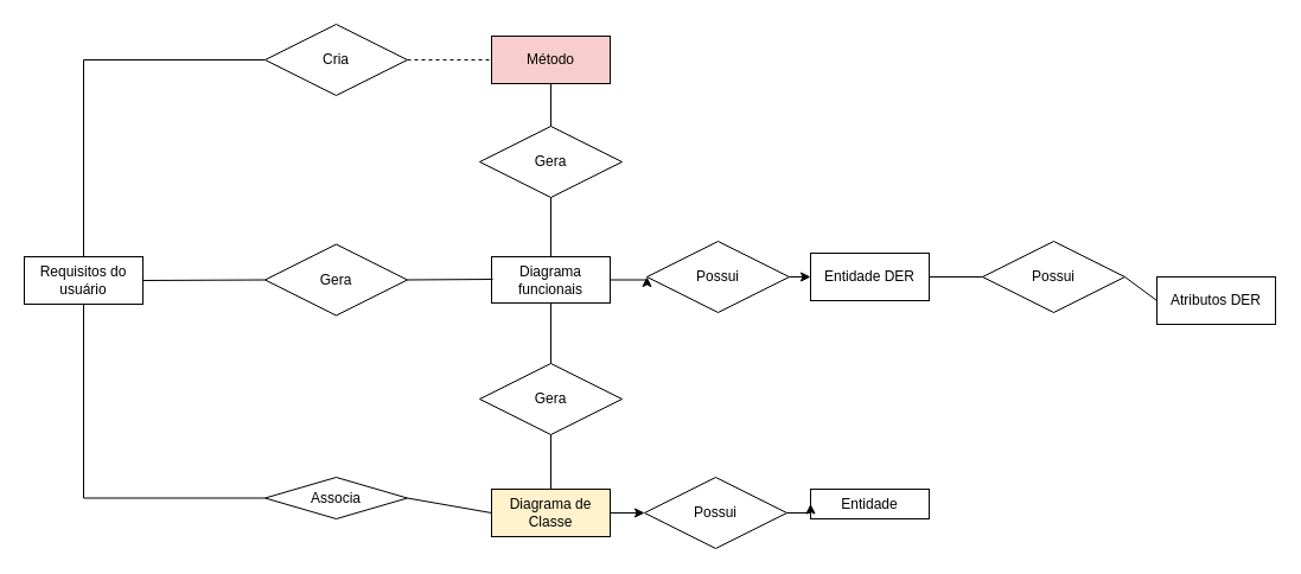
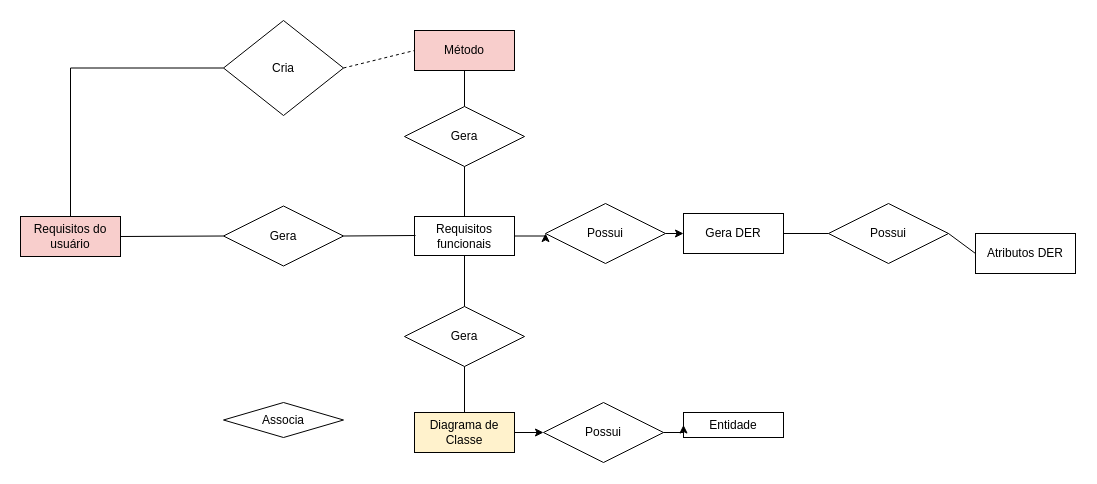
  <mxCell id="0" />
  <mxCell id="1" parent="0" />
  <mxCell id="2" value="Atributos DER" style="whiteSpace=wrap;html=1;align=center;" vertex="1" parent="1"><mxGeometry x="975" y="233" width="100" height="40" as="geometry" /></mxCell>
- <mxCell id="3" value="Entidade DER" style="whiteSpace=wrap;html=1;align=center;" vertex="1" parent="1"><mxGeometry x="683" y="213" width="100" height="40" as="geometry" /></mxCell>
- <mxCell id="4" value="Requisitos do usuário" style="whiteSpace=wrap;html=1;align=center;" vertex="1" parent="1"><mxGeometry x="20" y="216" width="100" height="40" as="geometry" /></mxCell>
+ <mxCell id="3" value="Gera DER" style="whiteSpace=wrap;html=1;align=center;" vertex="1" parent="1"><mxGeometry x="683" y="213" width="100" height="40" as="geometry" /></mxCell>
+ <mxCell id="4" value="Requisitos do usuário" style="whiteSpace=wrap;html=1;align=center;fillColor=#f8cecc;" vertex="1" parent="1"><mxGeometry x="20" y="216" width="100" height="40" as="geometry" /></mxCell>
  <mxCell id="5" style="edgeStyle=orthogonalEdgeStyle;rounded=0;orthogonalLoop=1;jettySize=auto;html=1;exitX=1;exitY=0.5;exitDx=0;exitDy=0;entryX=0;entryY=0.5;entryDx=0;entryDy=0;" edge="1" parent="1" source="6" target="19"><mxGeometry relative="1" as="geometry" /></mxCell>
- <mxCell id="6" value="Diagrama funcionais" style="whiteSpace=wrap;html=1;align=center;" vertex="1" parent="1"><mxGeometry x="414" y="216" width="100" height="39" as="geometry" /></mxCell>
+ <mxCell id="6" value="Requisitos funcionais" style="whiteSpace=wrap;html=1;align=center;" vertex="1" parent="1"><mxGeometry x="414" y="216" width="100" height="39" as="geometry" /></mxCell>
  <mxCell id="7" value="Método" style="whiteSpace=wrap;html=1;align=center;fillColor=#f8cecc;" vertex="1" parent="1"><mxGeometry x="414" y="30" width="100" height="40" as="geometry" /></mxCell>
  <mxCell id="8" value="Entidade" style="whiteSpace=wrap;html=1;align=center;" vertex="1" parent="1"><mxGeometry x="683" y="412" width="100" height="25" as="geometry" /></mxCell>
  <mxCell id="9" value="Gera" style="shape=rhombus;perimeter=rhombusPerimeter;whiteSpace=wrap;html=1;align=center;" vertex="1" parent="1"><mxGeometry x="223" y="205.5" width="120" height="60" as="geometry" /></mxCell>
  <mxCell id="10" value="" style="endArrow=none;html=1;rounded=0;exitX=1;exitY=0.5;exitDx=0;exitDy=0;entryX=0;entryY=0.5;entryDx=0;entryDy=0;" edge="1" parent="1" source="4" target="9"><mxGeometry relative="1" as="geometry"><mxPoint x="466" y="296" as="sourcePoint" /><mxPoint x="626" y="296" as="targetPoint" /></mxGeometry></mxCell>
  <mxCell id="11" value="" style="endArrow=none;html=1;rounded=0;exitX=1;exitY=0.5;exitDx=0;exitDy=0;" edge="1" parent="1" source="9"><mxGeometry relative="1" as="geometry"><mxPoint x="340" y="235.5" as="sourcePoint" /><mxPoint x="415" y="235" as="targetPoint" /></mxGeometry></mxCell>
  <mxCell id="12" value="Possui" style="shape=rhombus;perimeter=rhombusPerimeter;whiteSpace=wrap;html=1;align=center;" vertex="1" parent="1"><mxGeometry x="828" y="203" width="120" height="60" as="geometry" /></mxCell>
  <mxCell id="13" value="Gera" style="shape=rhombus;perimeter=rhombusPerimeter;whiteSpace=wrap;html=1;align=center;" vertex="1" parent="1"><mxGeometry x="404" y="306" width="120" height="60" as="geometry" /></mxCell>
  <mxCell id="14" value="" style="endArrow=none;html=1;rounded=0;entryX=0;entryY=0.5;entryDx=0;entryDy=0;exitX=1;exitY=0.5;exitDx=0;exitDy=0;" edge="1" parent="1" source="3" target="12"><mxGeometry relative="1" as="geometry"><mxPoint x="247" y="339" as="sourcePoint" /><mxPoint x="407" y="339" as="targetPoint" /></mxGeometry></mxCell>
  <mxCell id="15" value="" style="endArrow=none;html=1;rounded=0;entryX=0;entryY=0.5;entryDx=0;entryDy=0;exitX=1;exitY=0.5;exitDx=0;exitDy=0;" edge="1" parent="1" source="12" target="2"><mxGeometry relative="1" as="geometry"><mxPoint x="247" y="339" as="sourcePoint" /><mxPoint x="407" y="339" as="targetPoint" /></mxGeometry></mxCell>
  <mxCell id="16" style="edgeStyle=orthogonalEdgeStyle;rounded=0;orthogonalLoop=1;jettySize=auto;html=1;exitX=1;exitY=0.5;exitDx=0;exitDy=0;entryX=0;entryY=0.5;entryDx=0;entryDy=0;" edge="1" parent="1" source="17" target="32"><mxGeometry relative="1" as="geometry" /></mxCell>
  <mxCell id="17" value="Diagrama de Classe" style="whiteSpace=wrap;html=1;align=center;fillColor=#fff2cc;" vertex="1" parent="1"><mxGeometry x="414" y="412" width="100" height="40" as="geometry" /></mxCell>
  <mxCell id="18" style="edgeStyle=orthogonalEdgeStyle;rounded=0;orthogonalLoop=1;jettySize=auto;html=1;exitX=1;exitY=0.5;exitDx=0;exitDy=0;entryX=0;entryY=0.5;entryDx=0;entryDy=0;" edge="1" parent="1" source="19" target="3"><mxGeometry relative="1" as="geometry" /></mxCell>
  <mxCell id="19" value="Possui" style="shape=rhombus;perimeter=rhombusPerimeter;whiteSpace=wrap;html=1;align=center;" vertex="1" parent="1"><mxGeometry x="545" y="203" width="120" height="60" as="geometry" /></mxCell>
- <mxCell id="20" value="Cria" style="shape=rhombus;perimeter=rhombusPerimeter;whiteSpace=wrap;html=1;align=center;" vertex="1" parent="1"><mxGeometry x="223" y="20" width="120" height="60" as="geometry" /></mxCell>
+ <mxCell id="20" value="Cria" style="shape=rhombus;perimeter=rhombusPerimeter;whiteSpace=wrap;html=1;align=center;" vertex="1" parent="1"><mxGeometry x="223" y="20" width="120" height="95" as="geometry" /></mxCell>
  <mxCell id="21" value="Associa" style="shape=rhombus;perimeter=rhombusPerimeter;whiteSpace=wrap;html=1;align=center;" vertex="1" parent="1"><mxGeometry x="223" y="402" width="120" height="35" as="geometry" /></mxCell>
  <mxCell id="22" value="Gera" style="shape=rhombus;perimeter=rhombusPerimeter;whiteSpace=wrap;html=1;align=center;" vertex="1" parent="1"><mxGeometry x="404" y="106" width="120" height="60" as="geometry" /></mxCell>
  <mxCell id="23" value="" style="endArrow=none;html=1;rounded=0;exitX=0.5;exitY=0;exitDx=0;exitDy=0;entryX=0;entryY=0.5;entryDx=0;entryDy=0;edgeStyle=orthogonalEdgeStyle;" edge="1" parent="1" source="4" target="20"><mxGeometry relative="1" as="geometry"><mxPoint x="366" y="288" as="sourcePoint" /><mxPoint x="526" y="288" as="targetPoint" /></mxGeometry></mxCell>
  <mxCell id="24" value="" style="endArrow=none;html=1;rounded=0;exitX=1;exitY=0.5;exitDx=0;exitDy=0;entryX=0;entryY=0.5;entryDx=0;entryDy=0;dashed=1;" edge="1" parent="1" source="20" target="7"><mxGeometry relative="1" as="geometry"><mxPoint x="366" y="288" as="sourcePoint" /><mxPoint x="526" y="288" as="targetPoint" /></mxGeometry></mxCell>
  <mxCell id="25" value="" style="endArrow=none;html=1;rounded=0;entryX=0.5;entryY=1;entryDx=0;entryDy=0;exitX=0.5;exitY=0;exitDx=0;exitDy=0;" edge="1" parent="1" source="22" target="7"><mxGeometry relative="1" as="geometry"><mxPoint x="464" y="104" as="sourcePoint" /><mxPoint x="424" y="60" as="targetPoint" /></mxGeometry></mxCell>
  <mxCell id="26" value="" style="endArrow=none;html=1;rounded=0;entryX=0.5;entryY=1;entryDx=0;entryDy=0;exitX=0.5;exitY=0;exitDx=0;exitDy=0;" edge="1" parent="1" source="6" target="22"><mxGeometry relative="1" as="geometry"><mxPoint x="474" y="116" as="sourcePoint" /><mxPoint x="474" y="80" as="targetPoint" /></mxGeometry></mxCell>
  <mxCell id="27" value="" style="endArrow=none;html=1;rounded=0;entryX=0.5;entryY=1;entryDx=0;entryDy=0;exitX=0.5;exitY=0;exitDx=0;exitDy=0;" edge="1" parent="1" source="13" target="6"><mxGeometry relative="1" as="geometry"><mxPoint x="484" y="126" as="sourcePoint" /><mxPoint x="484" y="90" as="targetPoint" /></mxGeometry></mxCell>
  <mxCell id="28" value="" style="endArrow=none;html=1;rounded=0;entryX=0.5;entryY=1;entryDx=0;entryDy=0;exitX=0.5;exitY=0;exitDx=0;exitDy=0;" edge="1" parent="1" source="17" target="13"><mxGeometry relative="1" as="geometry"><mxPoint x="494" y="136" as="sourcePoint" /><mxPoint x="494" y="100" as="targetPoint" /></mxGeometry></mxCell>
- <mxCell id="29" value="" style="endArrow=none;html=1;rounded=0;exitX=0;exitY=0.5;exitDx=0;exitDy=0;entryX=0.5;entryY=1;entryDx=0;entryDy=0;edgeStyle=orthogonalEdgeStyle;" edge="1" parent="1" source="21" target="4"><mxGeometry relative="1" as="geometry"><mxPoint x="80" y="226" as="sourcePoint" /><mxPoint x="233" y="60" as="targetPoint" /></mxGeometry></mxCell>
- <mxCell id="30" value="" style="endArrow=none;html=1;rounded=0;exitX=1;exitY=0.5;exitDx=0;exitDy=0;entryX=0;entryY=0.5;entryDx=0;entryDy=0;" edge="1" parent="1" source="21" target="17"><mxGeometry relative="1" as="geometry"><mxPoint x="353" y="245.5" as="sourcePoint" /><mxPoint x="425" y="245" as="targetPoint" /></mxGeometry></mxCell>
  <mxCell id="31" style="edgeStyle=orthogonalEdgeStyle;rounded=0;orthogonalLoop=1;jettySize=auto;html=1;exitX=1;exitY=0.5;exitDx=0;exitDy=0;entryX=0;entryY=0.5;entryDx=0;entryDy=0;" edge="1" parent="1" source="32" target="8"><mxGeometry relative="1" as="geometry" /></mxCell>
  <mxCell id="32" value="Possui" style="shape=rhombus;perimeter=rhombusPerimeter;whiteSpace=wrap;html=1;align=center;" vertex="1" parent="1"><mxGeometry x="543" y="402" width="120" height="60" as="geometry" /></mxCell>
